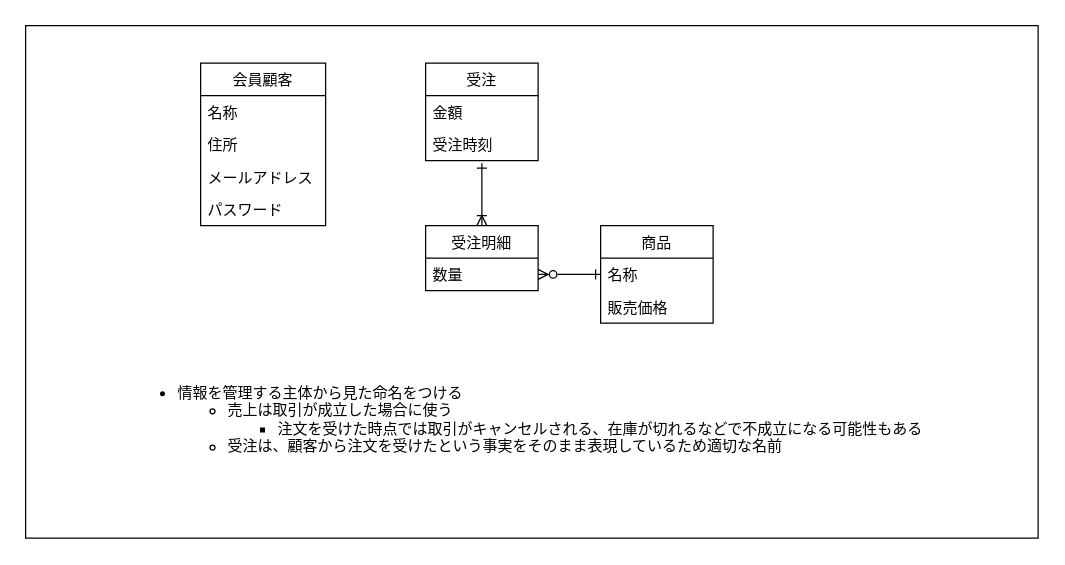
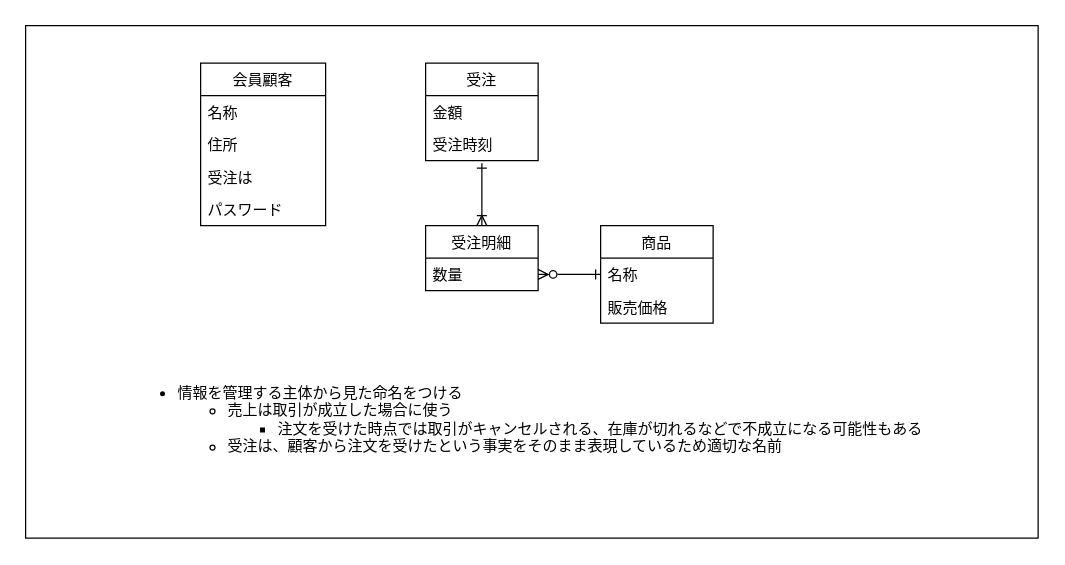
  <mxCell id="0" />
  <mxCell id="1" parent="0" />
  <mxCell id="2" value="" style="rounded=0;whiteSpace=wrap;html=1;" parent="1" vertex="1"><mxGeometry x="20" y="20" width="810" height="410" as="geometry" /></mxCell>
  <mxCell id="3" value="受注" style="swimlane;fontStyle=0;childLayout=stackLayout;horizontal=1;startSize=26;fillColor=none;horizontalStack=0;resizeParent=1;resizeParentMax=0;resizeLast=0;collapsible=0;marginBottom=0;swimlaneLine=1;strokeColor=default;connectable=1;allowArrows=1;" parent="1" vertex="1"><mxGeometry x="340" y="50" width="90" height="78" as="geometry"><mxRectangle x="390" y="120" width="80" height="26" as="alternateBounds" /></mxGeometry></mxCell>
  <mxCell id="4" value="金額" style="text;strokeColor=none;fillColor=none;align=left;verticalAlign=top;spacingLeft=4;spacingRight=4;overflow=hidden;rotatable=0;points=[[0,0.5],[1,0.5]];portConstraint=eastwest;" parent="3" vertex="1"><mxGeometry y="26" width="90" height="26" as="geometry" /></mxCell>
  <mxCell id="5" value="受注時刻" style="text;strokeColor=none;fillColor=none;align=left;verticalAlign=top;spacingLeft=4;spacingRight=4;overflow=hidden;rotatable=0;points=[[0,0.5],[1,0.5]];portConstraint=eastwest;" vertex="1" parent="3"><mxGeometry y="52" width="90" height="26" as="geometry" /></mxCell>
  <mxCell id="6" value="会員顧客" style="swimlane;fontStyle=0;childLayout=stackLayout;horizontal=1;startSize=26;fillColor=none;horizontalStack=0;resizeParent=1;resizeParentMax=0;resizeLast=0;collapsible=0;marginBottom=0;swimlaneLine=1;strokeColor=default;connectable=1;allowArrows=1;" parent="1" vertex="1"><mxGeometry x="160" y="50" width="100" height="130" as="geometry"><mxRectangle x="390" y="120" width="80" height="26" as="alternateBounds" /></mxGeometry></mxCell>
  <mxCell id="7" value="名称" style="text;strokeColor=none;fillColor=none;align=left;verticalAlign=top;spacingLeft=4;spacingRight=4;overflow=hidden;rotatable=0;points=[[0,0.5],[1,0.5]];portConstraint=eastwest;" parent="6" vertex="1"><mxGeometry y="26" width="100" height="26" as="geometry" /></mxCell>
  <mxCell id="8" value="住所" style="text;strokeColor=none;fillColor=none;align=left;verticalAlign=top;spacingLeft=4;spacingRight=4;overflow=hidden;rotatable=0;points=[[0,0.5],[1,0.5]];portConstraint=eastwest;" parent="6" vertex="1"><mxGeometry y="52" width="100" height="26" as="geometry" /></mxCell>
- <mxCell id="9" value="メールアドレス" style="text;strokeColor=none;fillColor=none;align=left;verticalAlign=top;spacingLeft=4;spacingRight=4;overflow=hidden;rotatable=0;points=[[0,0.5],[1,0.5]];portConstraint=eastwest;" parent="6" vertex="1"><mxGeometry y="78" width="100" height="26" as="geometry" /></mxCell>
+ <mxCell id="9" value="受注は" style="text;strokeColor=none;fillColor=none;align=left;verticalAlign=top;spacingLeft=4;spacingRight=4;overflow=hidden;rotatable=0;points=[[0,0.5],[1,0.5]];portConstraint=eastwest;" parent="6" vertex="1"><mxGeometry y="78" width="100" height="26" as="geometry" /></mxCell>
  <mxCell id="10" value="パスワード" style="text;strokeColor=none;fillColor=none;align=left;verticalAlign=top;spacingLeft=4;spacingRight=4;overflow=hidden;rotatable=0;points=[[0,0.5],[1,0.5]];portConstraint=eastwest;" parent="6" vertex="1"><mxGeometry y="104" width="100" height="26" as="geometry" /></mxCell>
  <mxCell id="11" value="" style="edgeStyle=none;html=1;endArrow=ERone;endFill=0;startArrow=ERoneToMany;startFill=0;" edge="1" parent="1" source="12"><mxGeometry relative="1" as="geometry"><mxPoint x="385" y="130" as="targetPoint" /></mxGeometry></mxCell>
  <mxCell id="12" value="受注明細" style="swimlane;fontStyle=0;childLayout=stackLayout;horizontal=1;startSize=26;fillColor=none;horizontalStack=0;resizeParent=1;resizeParentMax=0;resizeLast=0;collapsible=0;marginBottom=0;swimlaneLine=1;strokeColor=default;connectable=1;allowArrows=1;" vertex="1" parent="1"><mxGeometry x="340" y="180" width="90" height="52" as="geometry"><mxRectangle x="390" y="120" width="80" height="26" as="alternateBounds" /></mxGeometry></mxCell>
  <mxCell id="13" value="数量" style="text;strokeColor=none;fillColor=none;align=left;verticalAlign=top;spacingLeft=4;spacingRight=4;overflow=hidden;rotatable=0;points=[[0,0.5],[1,0.5]];portConstraint=eastwest;" vertex="1" parent="12"><mxGeometry y="26" width="90" height="26" as="geometry" /></mxCell>
  <mxCell id="14" value="商品" style="swimlane;fontStyle=0;childLayout=stackLayout;horizontal=1;startSize=26;fillColor=none;horizontalStack=0;resizeParent=1;resizeParentMax=0;resizeLast=0;collapsible=0;marginBottom=0;swimlaneLine=1;strokeColor=default;connectable=1;allowArrows=1;" vertex="1" parent="1"><mxGeometry x="480" y="180" width="90" height="78" as="geometry"><mxRectangle x="390" y="120" width="80" height="26" as="alternateBounds" /></mxGeometry></mxCell>
  <mxCell id="15" value="名称" style="text;strokeColor=none;fillColor=none;align=left;verticalAlign=top;spacingLeft=4;spacingRight=4;overflow=hidden;rotatable=0;points=[[0,0.5],[1,0.5]];portConstraint=eastwest;" vertex="1" parent="14"><mxGeometry y="26" width="90" height="26" as="geometry" /></mxCell>
  <mxCell id="16" value="販売価格" style="text;strokeColor=none;fillColor=none;align=left;verticalAlign=top;spacingLeft=4;spacingRight=4;overflow=hidden;rotatable=0;points=[[0,0.5],[1,0.5]];portConstraint=eastwest;" vertex="1" parent="14"><mxGeometry y="52" width="90" height="26" as="geometry" /></mxCell>
  <mxCell id="17" style="edgeStyle=none;html=1;startArrow=ERzeroToMany;startFill=0;endArrow=ERone;endFill=0;" edge="1" parent="1" source="13" target="15"><mxGeometry relative="1" as="geometry" /></mxCell>
  <mxCell id="18" value="&lt;ul&gt;&lt;li&gt;情報を管理する主体から見た命名をつける&lt;/li&gt;&lt;ul&gt;&lt;li&gt;売上は取引が成立した場合に使う&lt;/li&gt;&lt;ul&gt;&lt;li&gt;注文を受けた時点では取引がキャンセルされる、在庫が切れるなどで不成立になる可能性もある&lt;/li&gt;&lt;/ul&gt;&lt;li&gt;受注は、顧客から注文を受けたという事実をそのまま表現しているため適切な名前&lt;/li&gt;&lt;/ul&gt;&lt;/ul&gt;" style="text;html=1;strokeColor=none;fillColor=none;align=left;verticalAlign=middle;whiteSpace=wrap;rounded=0;" vertex="1" parent="1"><mxGeometry x="100" y="290" width="660" height="90" as="geometry" /></mxCell>
